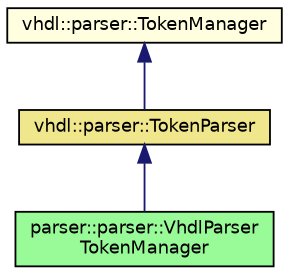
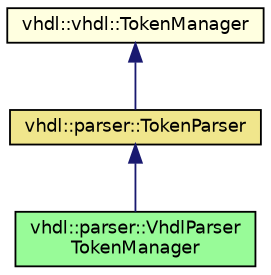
  digraph {
    node [color=black fontname=Helvetica fontsize=10 shape=record style=filled]
    edge [color=midnightblue dir=back fontname=Helvetica fontsize=10 labelfontname=Helvetica labelfontsize=10 style=solid]
-   n1 [fillcolor=palegreen fontcolor=black height=0.2 label="parser::parser::VhdlParser\lTokenManager" width=0.4]
-   n2 [fillcolor=lightyellow height=0.2 label="vhdl::parser::TokenManager" width=0.4]
+   n1 [fillcolor=palegreen fontcolor=black height=0.2 label="vhdl::parser::VhdlParser\lTokenManager" width=0.4]
+   n2 [fillcolor=lightyellow height=0.2 label="vhdl::vhdl::TokenManager" width=0.4]
    n3 [fillcolor=khaki height=0.2 label="vhdl::parser::TokenParser" width=0.4]
    n2 -> n3
    n3 -> n1
  }
